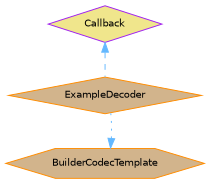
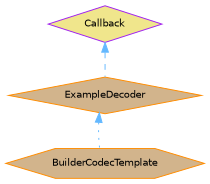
  digraph {
    rankdir=TB
    node [color=darkorange fillcolor=tan fontname=Helvetica fontsize=10 shape=diamond style=filled]
    edge [color=steelblue1 dir=back fontname=Helvetica fontsize=10 labelfontname=Helvetica labelfontsize=10]
    n1 [color=purple fillcolor=khaki height=0.2 label=Callback width=0.4]
    n2 [height=0.2 label=ExampleDecoder width=0.4]
    n3 [height=0.2 label=BuilderCodecTemplate shape=hexagon width=0.4]
    n1 -> n2 [style=dashed]
-   n3 -> n2 [style=dotted]
+   n2 -> n3 [style=dotted]
  }
